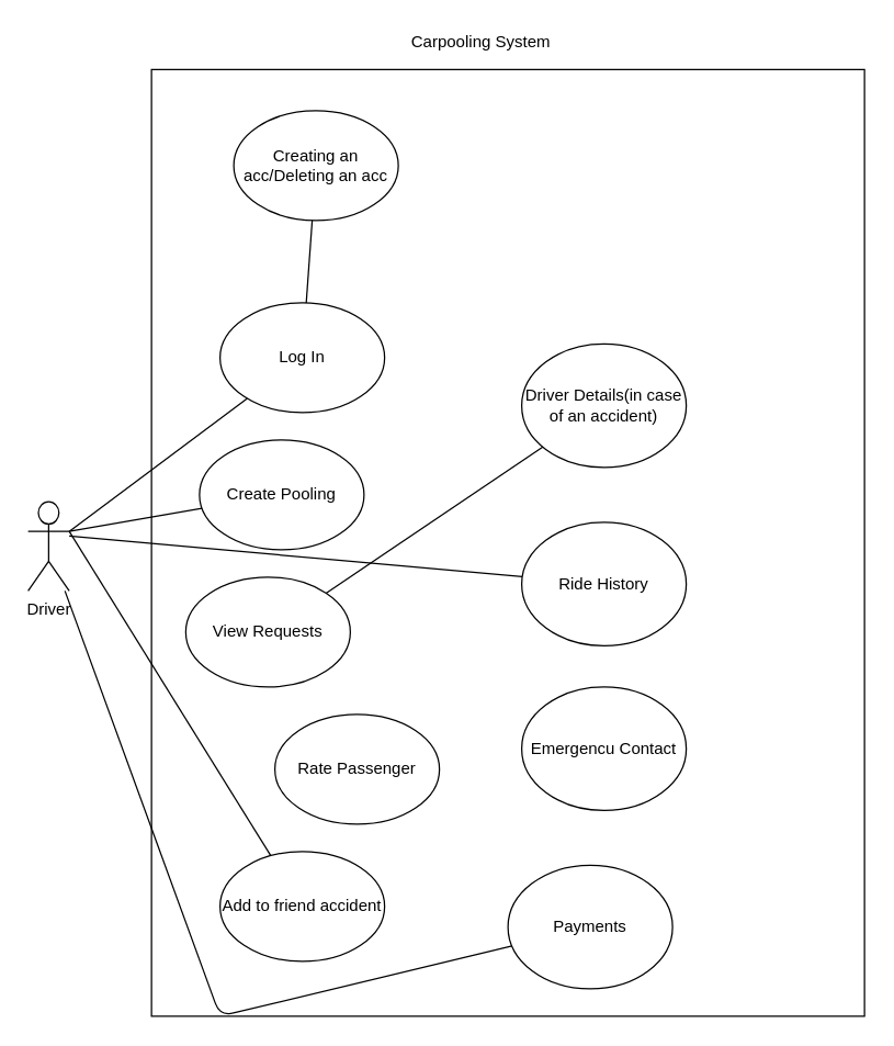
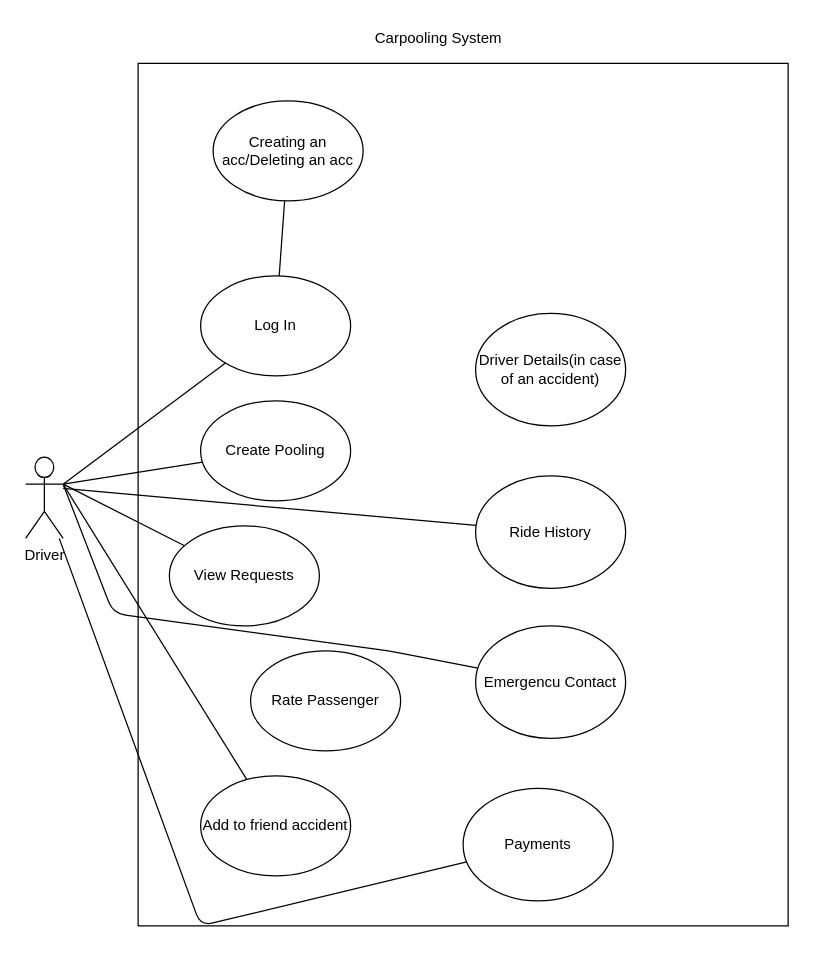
  <mxCell id="0" />
  <mxCell id="1" parent="0" />
  <mxCell id="2" value="" style="whiteSpace=wrap;html=1;" vertex="1" parent="1"><mxGeometry x="110" y="50" width="520" height="690" as="geometry" /></mxCell>
  <mxCell id="3" value="Carpooling System" style="text;html=1;align=center;verticalAlign=middle;resizable=0;points=[];autosize=1;strokeColor=none;fillColor=none;" vertex="1" parent="1"><mxGeometry x="290" y="20" width="120" height="20" as="geometry" /></mxCell>
  <mxCell id="4" value="Driver" style="shape=umlActor;verticalLabelPosition=bottom;verticalAlign=top;html=1;outlineConnect=0;" vertex="1" parent="1"><mxGeometry x="20" y="365" width="30" height="65" as="geometry" /></mxCell>
  <mxCell id="5" style="edgeStyle=none;html=1;endArrow=none;endFill=0;" edge="1" parent="1" source="6" target="8"><mxGeometry relative="1" as="geometry" /></mxCell>
  <mxCell id="6" value="Creating an acc/Deleting an acc" style="ellipse;whiteSpace=wrap;html=1;" vertex="1" parent="1"><mxGeometry x="170" y="80" width="120" height="80" as="geometry" /></mxCell>
  <mxCell id="7" style="edgeStyle=none;html=1;entryX=1;entryY=0.333;entryDx=0;entryDy=0;entryPerimeter=0;endArrow=none;endFill=0;" edge="1" parent="1" source="8" target="4"><mxGeometry relative="1" as="geometry" /></mxCell>
  <mxCell id="8" value="Log In" style="ellipse;whiteSpace=wrap;html=1;" vertex="1" parent="1"><mxGeometry x="160" y="220" width="120" height="80" as="geometry" /></mxCell>
  <mxCell id="9" style="edgeStyle=none;html=1;entryX=1;entryY=0.333;entryDx=0;entryDy=0;entryPerimeter=0;endArrow=none;endFill=0;" edge="1" parent="1" source="10" target="4"><mxGeometry relative="1" as="geometry" /></mxCell>
- <mxCell id="10" value="Create Pooling" style="ellipse;whiteSpace=wrap;html=1;" vertex="1" parent="1"><mxGeometry x="145" y="320" width="120" height="80" as="geometry" /></mxCell>
- <mxCell id="11" style="edgeStyle=none;html=1;endArrow=none;endFill=0;" edge="1" parent="1" source="12" target="20"><mxGeometry relative="1" as="geometry" /></mxCell>
+ <mxCell id="10" value="Create Pooling" style="ellipse;whiteSpace=wrap;html=1;" vertex="1" parent="1"><mxGeometry x="160" y="320" width="120" height="80" as="geometry" /></mxCell>
+ <mxCell id="11" style="edgeStyle=none;html=1;entryX=1;entryY=0.333;entryDx=0;entryDy=0;entryPerimeter=0;endArrow=none;endFill=0;" edge="1" parent="1" source="12" target="4"><mxGeometry relative="1" as="geometry" /></mxCell>
  <mxCell id="12" value="View Requests" style="ellipse;whiteSpace=wrap;html=1;" vertex="1" parent="1"><mxGeometry x="135" y="420" width="120" height="80" as="geometry" /></mxCell>
  <mxCell id="13" value="Rate Passenger" style="ellipse;whiteSpace=wrap;html=1;" vertex="1" parent="1"><mxGeometry x="200" y="520" width="120" height="80" as="geometry" /></mxCell>
  <mxCell id="14" style="edgeStyle=none;html=1;entryX=1;entryY=0.333;entryDx=0;entryDy=0;entryPerimeter=0;endArrow=none;endFill=0;" edge="1" parent="1" source="15" target="4"><mxGeometry relative="1" as="geometry" /></mxCell>
  <mxCell id="15" value="Add to friend accident" style="ellipse;whiteSpace=wrap;html=1;" vertex="1" parent="1"><mxGeometry x="160" y="620" width="120" height="80" as="geometry" /></mxCell>
  <mxCell id="16" style="edgeStyle=none;html=1;endArrow=none;endFill=0;" edge="1" parent="1" source="17"><mxGeometry relative="1" as="geometry"><mxPoint x="50" y="390" as="targetPoint" /></mxGeometry></mxCell>
  <mxCell id="17" value="Ride History" style="ellipse;whiteSpace=wrap;html=1;" vertex="1" parent="1"><mxGeometry x="380" y="380" width="120" height="90" as="geometry" /></mxCell>
+ <mxCell id="18" style="edgeStyle=none;html=1;entryX=1;entryY=0.333;entryDx=0;entryDy=0;entryPerimeter=0;endArrow=none;endFill=0;" edge="1" parent="1" source="19" target="4"><mxGeometry relative="1" as="geometry"><Array as="points"><mxPoint x="310" y="520" /><mxPoint x="90" y="490" /></Array></mxGeometry></mxCell>
  <mxCell id="19" value="Emergencu Contact" style="ellipse;whiteSpace=wrap;html=1;" vertex="1" parent="1"><mxGeometry x="380" y="500" width="120" height="90" as="geometry" /></mxCell>
  <mxCell id="20" value="Driver Details(in case of an accident)" style="ellipse;whiteSpace=wrap;html=1;" vertex="1" parent="1"><mxGeometry x="380" y="250" width="120" height="90" as="geometry" /></mxCell>
  <mxCell id="21" style="edgeStyle=none;html=1;endArrow=none;endFill=0;" edge="1" parent="1" source="22" target="4"><mxGeometry relative="1" as="geometry"><Array as="points"><mxPoint x="160" y="740" /></Array></mxGeometry></mxCell>
  <mxCell id="22" value="Payments" style="ellipse;whiteSpace=wrap;html=1;" vertex="1" parent="1"><mxGeometry x="370" y="630" width="120" height="90" as="geometry" /></mxCell>
